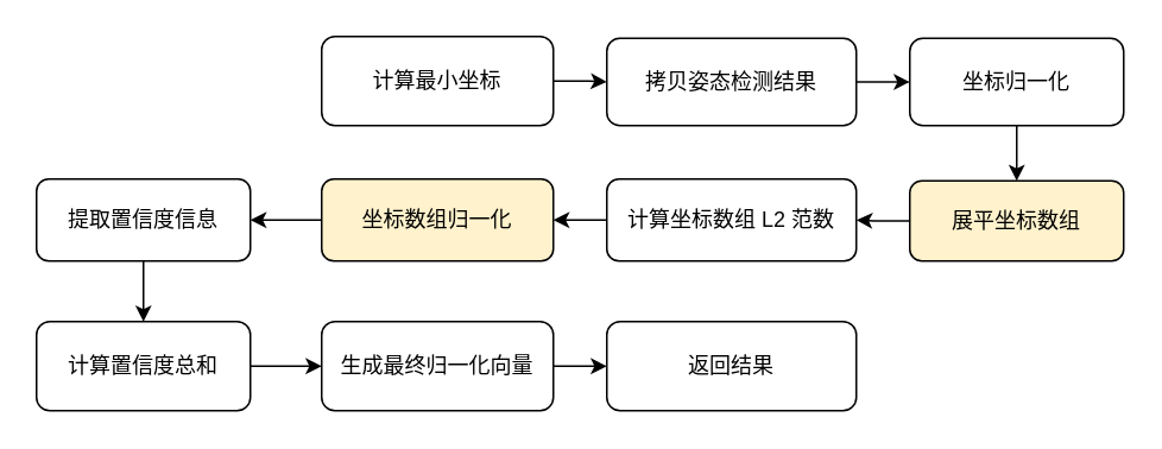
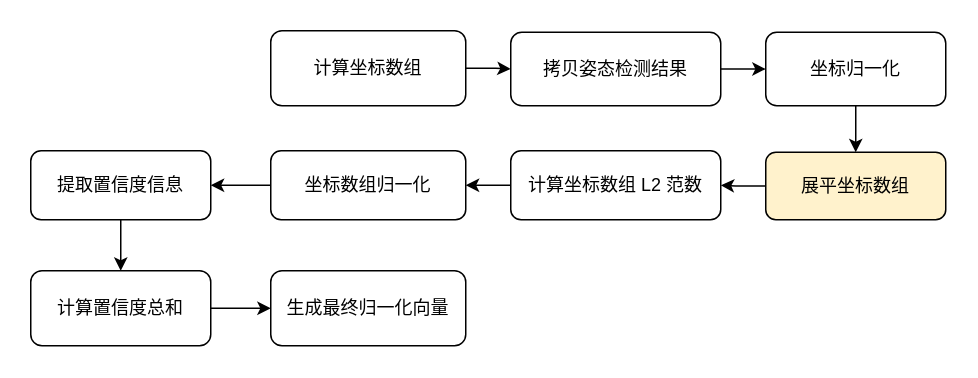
  <mxCell id="0" />
  <mxCell id="1" parent="0" />
  <mxCell id="2" style="edgeStyle=orthogonalEdgeStyle;rounded=0;orthogonalLoop=1;jettySize=auto;html=1;entryX=0;entryY=0.5;entryDx=0;entryDy=0;" edge="1" parent="1" source="3" target="13"><mxGeometry relative="1" as="geometry" /></mxCell>
- <mxCell id="3" value="计算最小坐标" style="rounded=1;whiteSpace=wrap;html=1;fontSize=12;glass=0;strokeWidth=1;shadow=0;" vertex="1" parent="1"><mxGeometry x="180" y="20" width="130" height="50" as="geometry" /></mxCell>
+ <mxCell id="3" value="计算坐标数组" style="rounded=1;whiteSpace=wrap;html=1;fontSize=12;glass=0;strokeWidth=1;shadow=0;" vertex="1" parent="1"><mxGeometry x="180" y="20" width="130" height="50" as="geometry" /></mxCell>
  <mxCell id="4" value="" style="edgeStyle=orthogonalEdgeStyle;rounded=0;orthogonalLoop=1;jettySize=auto;html=1;" edge="1" parent="1" source="5" target="7"><mxGeometry relative="1" as="geometry" /></mxCell>
  <mxCell id="5" value="坐标归一化" style="rounded=1;whiteSpace=wrap;html=1;fontSize=12;glass=0;strokeWidth=1;shadow=0;" vertex="1" parent="1"><mxGeometry x="510" y="21" width="120" height="49" as="geometry" /></mxCell>
  <mxCell id="6" value="" style="edgeStyle=orthogonalEdgeStyle;rounded=0;orthogonalLoop=1;jettySize=auto;html=1;" edge="1" parent="1" source="7" target="9"><mxGeometry relative="1" as="geometry" /></mxCell>
  <mxCell id="7" value="展平坐标数组" style="rounded=1;whiteSpace=wrap;html=1;fontSize=12;glass=0;strokeWidth=1;shadow=0;fillColor=#fff2cc;" vertex="1" parent="1"><mxGeometry x="510" y="101" width="120" height="45" as="geometry" /></mxCell>
  <mxCell id="8" value="" style="edgeStyle=orthogonalEdgeStyle;rounded=0;orthogonalLoop=1;jettySize=auto;html=1;" edge="1" parent="1" source="9" target="11"><mxGeometry relative="1" as="geometry" /></mxCell>
  <mxCell id="9" value="计算坐标数组 L2 范数" style="rounded=1;whiteSpace=wrap;html=1;fontSize=12;glass=0;strokeWidth=1;shadow=0;" vertex="1" parent="1"><mxGeometry x="340" y="100" width="140" height="46" as="geometry" /></mxCell>
  <mxCell id="10" value="" style="edgeStyle=orthogonalEdgeStyle;rounded=0;orthogonalLoop=1;jettySize=auto;html=1;" edge="1" parent="1" source="11" target="15"><mxGeometry relative="1" as="geometry" /></mxCell>
- <mxCell id="11" value="坐标数组归一化" style="whiteSpace=wrap;html=1;rounded=1;glass=0;strokeWidth=1;shadow=0;fillColor=#fff2cc;" vertex="1" parent="1"><mxGeometry x="180" y="100" width="130" height="46" as="geometry" /></mxCell>
+ <mxCell id="11" value="坐标数组归一化" style="whiteSpace=wrap;html=1;rounded=1;glass=0;strokeWidth=1;shadow=0;" vertex="1" parent="1"><mxGeometry x="180" y="100" width="130" height="46" as="geometry" /></mxCell>
  <mxCell id="12" style="edgeStyle=orthogonalEdgeStyle;rounded=0;orthogonalLoop=1;jettySize=auto;html=1;exitX=1;exitY=0.5;exitDx=0;exitDy=0;entryX=0;entryY=0.5;entryDx=0;entryDy=0;" edge="1" parent="1" source="13" target="5"><mxGeometry relative="1" as="geometry" /></mxCell>
  <mxCell id="13" value="拷贝姿态检测结果" style="rounded=1;whiteSpace=wrap;html=1;" vertex="1" parent="1"><mxGeometry x="340" y="21" width="140" height="49" as="geometry" /></mxCell>
  <mxCell id="14" value="" style="edgeStyle=orthogonalEdgeStyle;rounded=0;orthogonalLoop=1;jettySize=auto;html=1;" edge="1" parent="1" source="15" target="20"><mxGeometry relative="1" as="geometry" /></mxCell>
  <mxCell id="15" value="提取置信度信息" style="whiteSpace=wrap;html=1;rounded=1;glass=0;strokeWidth=1;shadow=0;" vertex="1" parent="1"><mxGeometry x="20" y="100" width="120" height="46" as="geometry" /></mxCell>
- <mxCell id="16" value="" style="edgeStyle=orthogonalEdgeStyle;rounded=0;orthogonalLoop=1;jettySize=auto;html=1;" edge="1" parent="1" source="17" target="18"><mxGeometry relative="1" as="geometry" /></mxCell>
  <mxCell id="17" value="生成最终归一化向量" style="whiteSpace=wrap;html=1;rounded=1;glass=0;strokeWidth=1;shadow=0;" vertex="1" parent="1"><mxGeometry x="180" y="180" width="130" height="50" as="geometry" /></mxCell>
- <mxCell id="18" value="返回结果" style="whiteSpace=wrap;html=1;rounded=1;glass=0;strokeWidth=1;shadow=0;" vertex="1" parent="1"><mxGeometry x="340" y="180" width="140" height="50" as="geometry" /></mxCell>
  <mxCell id="19" value="" style="edgeStyle=orthogonalEdgeStyle;rounded=0;orthogonalLoop=1;jettySize=auto;html=1;" edge="1" parent="1" source="20" target="17"><mxGeometry relative="1" as="geometry" /></mxCell>
  <mxCell id="20" value="计算置信度总和" style="rounded=1;whiteSpace=wrap;html=1;" vertex="1" parent="1"><mxGeometry x="20" y="180" width="120" height="50" as="geometry" /></mxCell>
